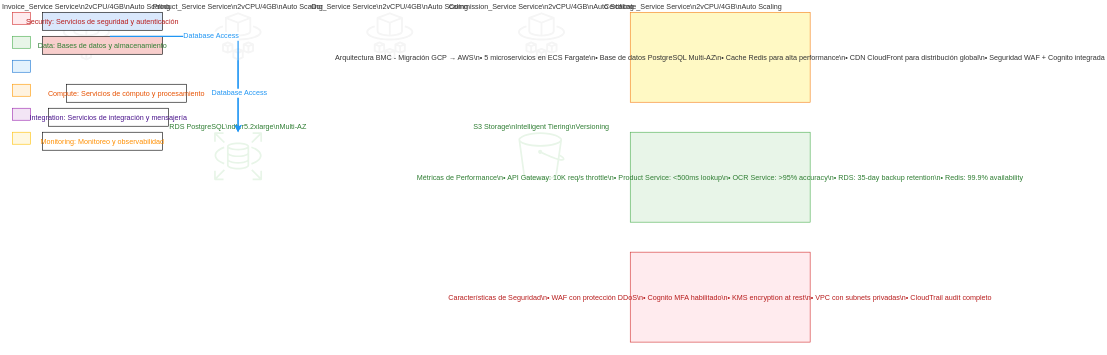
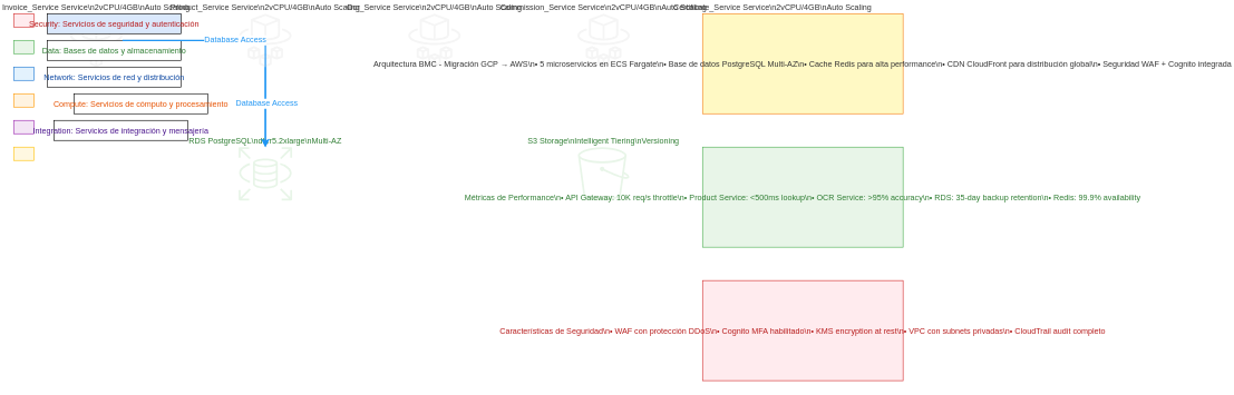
  <mxCell id="0" />
  <mxCell id="1" parent="0" />
  <mxCell id="2" value="Invoice_Service Service\n2vCPU/4GB\nAuto Scaling" style="shape=mxgraph.aws4.fargate;fillColor=#F5F5F5;strokeColor=#666666;fontColor=#333333;fontSize=12;labelPosition=bottom;verticalLabelPosition=top;align=center;verticalAlign=bottom;" vertex="1" parent="1"><mxGeometry x="83" y="20" width="120" height="80" as="geometry" /></mxCell>
  <mxCell id="3" value="Product_Service Service\n2vCPU/4GB\nAuto Scaling" style="shape=mxgraph.aws4.fargate;fillColor=#F5F5F5;strokeColor=#666666;fontColor=#333333;fontSize=12;labelPosition=bottom;verticalLabelPosition=top;align=center;verticalAlign=bottom;" vertex="1" parent="1"><mxGeometry x="336" y="20" width="120" height="80" as="geometry" /></mxCell>
  <mxCell id="4" value="Ocr_Service Service\n2vCPU/4GB\nAuto Scaling" style="shape=mxgraph.aws4.fargate;fillColor=#F5F5F5;strokeColor=#666666;fontColor=#333333;fontSize=12;labelPosition=bottom;verticalLabelPosition=top;align=center;verticalAlign=bottom;" vertex="1" parent="1"><mxGeometry x="589" y="20" width="120" height="80" as="geometry" /></mxCell>
  <mxCell id="5" value="Commission_Service Service\n2vCPU/4GB\nAuto Scaling" style="shape=mxgraph.aws4.fargate;fillColor=#F5F5F5;strokeColor=#666666;fontColor=#333333;fontSize=12;labelPosition=bottom;verticalLabelPosition=top;align=center;verticalAlign=bottom;" vertex="1" parent="1"><mxGeometry x="842" y="20" width="120" height="80" as="geometry" /></mxCell>
  <mxCell id="6" value="Certificate_Service Service\n2vCPU/4GB\nAuto Scaling" style="shape=mxgraph.aws4.fargate;fillColor=#F5F5F5;strokeColor=#666666;fontColor=#333333;fontSize=12;labelPosition=bottom;verticalLabelPosition=top;align=center;verticalAlign=bottom;" vertex="1" parent="1"><mxGeometry x="1095" y="20" width="120" height="80" as="geometry" /></mxCell>
  <mxCell id="7" value="RDS PostgreSQL\ndb.r5.2xlarge\nMulti-AZ" style="shape=mxgraph.aws4.rds;fillColor=#E8F5E8;strokeColor=#4CAF50;fontColor=#2E7D32;fontSize=12;labelPosition=bottom;verticalLabelPosition=top;align=center;verticalAlign=bottom;" vertex="1" parent="1"><mxGeometry x="336" y="220" width="120" height="80" as="geometry" /></mxCell>
  <mxCell id="8" value="S3 Storage\nIntelligent Tiering\nVersioning" style="shape=mxgraph.aws4.s3;fillColor=#E8F5E8;strokeColor=#4CAF50;fontColor=#2E7D32;fontSize=12;labelPosition=bottom;verticalLabelPosition=top;align=center;verticalAlign=bottom;" vertex="1" parent="1"><mxGeometry x="842" y="220" width="120" height="80" as="geometry" /></mxCell>
  <mxCell id="9" value="" style="fillColor=#FFEBEE;strokeColor=#D32F2F;fontColor=#000000;fontSize=12;" vertex="1" parent="1"><mxGeometry x="20" y="20" width="30" height="20" as="geometry" /></mxCell>
  <mxCell id="10" value="Security: Servicios de seguridad y autenticación" style="fillColor=#dae8fc;strokeColor=#000000;fontColor=#B71C1C;fontSize=12;" vertex="1" parent="1"><mxGeometry x="70" y="20" width="200" height="30" as="geometry" /></mxCell>
  <mxCell id="11" value="" style="fillColor=#E8F5E8;strokeColor=#4CAF50;fontColor=#000000;fontSize=12;" vertex="1" parent="1"><mxGeometry x="20" y="60" width="30" height="20" as="geometry" /></mxCell>
- <mxCell id="12" value="Data: Bases de datos y almacenamiento" style="fillColor=#f8cecc;strokeColor=#000000;fontColor=#2E7D32;fontSize=12;" vertex="1" parent="1"><mxGeometry x="70" y="60" width="200" height="30" as="geometry" /></mxCell>
+ <mxCell id="12" value="Data: Bases de datos y almacenamiento" style="fillColor=#FFFFFF;strokeColor=#000000;fontColor=#2E7D32;fontSize=12;" vertex="1" parent="1"><mxGeometry x="70" y="60" width="200" height="30" as="geometry" /></mxCell>
  <mxCell id="13" value="" style="fillColor=#E3F2FD;strokeColor=#1976D2;fontColor=#000000;fontSize=12;" vertex="1" parent="1"><mxGeometry x="20" y="100" width="30" height="20" as="geometry" /></mxCell>
+ <mxCell id="14" value="Network: Servicios de red y distribución" style="fillColor=#FFFFFF;strokeColor=#000000;fontColor=#0D47A1;fontSize=12;" vertex="1" parent="1"><mxGeometry x="70" y="100" width="200" height="30" as="geometry" /></mxCell>
  <mxCell id="15" value="" style="fillColor=#FFF3E0;strokeColor=#FF9800;fontColor=#000000;fontSize=12;" vertex="1" parent="1"><mxGeometry x="20" y="140" width="30" height="20" as="geometry" /></mxCell>
  <mxCell id="16" value="Compute: Servicios de cómputo y procesamiento" style="fillColor=#FFFFFF;strokeColor=#000000;fontColor=#E65100;fontSize=12;" vertex="1" parent="1"><mxGeometry x="110" y="140" width="200" height="30" as="geometry" /></mxCell>
  <mxCell id="17" value="" style="fillColor=#F3E5F5;strokeColor=#9C27B0;fontColor=#000000;fontSize=12;" vertex="1" parent="1"><mxGeometry x="20" y="180" width="30" height="20" as="geometry" /></mxCell>
  <mxCell id="18" value="Integration: Servicios de integración y mensajería" style="fillColor=#FFFFFF;strokeColor=#000000;fontColor=#4A148C;fontSize=12;" vertex="1" parent="1"><mxGeometry x="80" y="180" width="200" height="30" as="geometry" /></mxCell>
  <mxCell id="19" value="" style="fillColor=#FFF8E1;strokeColor=#FFC107;fontColor=#000000;fontSize=12;" vertex="1" parent="1"><mxGeometry x="20" y="220" width="30" height="20" as="geometry" /></mxCell>
- <mxCell id="20" value="Monitoring: Monitoreo y observabilidad" style="fillColor=#FFFFFF;strokeColor=#000000;fontColor=#FF8F00;fontSize=12;" vertex="1" parent="1"><mxGeometry x="70" y="220" width="200" height="30" as="geometry" /></mxCell>
  <mxCell id="21" value="Arquitectura BMC - Migración GCP → AWS\n• 5 microservicios en ECS Fargate\n• Base de datos PostgreSQL Multi-AZ\n• Cache Redis para alta performance\n• CDN CloudFront para distribución global\n• Seguridad WAF + Cognito integrada" style="fillColor=#FFF9C4;strokeColor=#F57F17;fontColor=#333333;fontSize=12;" vertex="1" parent="1"><mxGeometry x="1050" y="20" width="300" height="150" as="geometry" /></mxCell>
  <mxCell id="22" value="Métricas de Performance\n• API Gateway: 10K req/s throttle\n• Product Service: &lt;500ms lookup\n• OCR Service: &gt;95% accuracy\n• RDS: 35-day backup retention\n• Redis: 99.9% availability" style="fillColor=#E8F5E8;strokeColor=#4CAF50;fontColor=#2E7D32;fontSize=12;" vertex="1" parent="1"><mxGeometry x="1050" y="220" width="300" height="150" as="geometry" /></mxCell>
  <mxCell id="23" value="Características de Seguridad\n• WAF con protección DDoS\n• Cognito MFA habilitado\n• KMS encryption at rest\n• VPC con subnets privadas\n• CloudTrail audit completo" style="fillColor=#FFEBEE;strokeColor=#D32F2F;fontColor=#B71C1C;fontSize=12;" vertex="1" parent="1"><mxGeometry x="1050" y="420" width="300" height="150" as="geometry" /></mxCell>
  <mxCell id="24" style="edgeStyle=orthogonalEdgeStyle;rounded=0;orthogonalLoop=1;jettySize=auto;html=1;strokeColor=#2196F3;strokeWidth=2;fontColor=#2196F3;" edge="1" parent="1" source="2" target="7"><mxGeometry relative="1" as="geometry"><Array as="points" /></mxGeometry></mxCell>
  <mxCell id="25" value="Database Access" style="edgeLabel;html=1;align=center;verticalAlign=middle;resizable=0;points=[];fontSize=12;fontColor=#2196F3;" vertex="1" connectable="0" parent="24"><mxGeometry x="-0.1" y="1" relative="1" as="geometry"><mxPoint as="offset" /></mxGeometry></mxCell>
  <mxCell id="26" style="edgeStyle=orthogonalEdgeStyle;rounded=0;orthogonalLoop=1;jettySize=auto;html=1;strokeColor=#2196F3;strokeWidth=2;fontColor=#2196F3;" edge="1" parent="1" source="3" target="7"><mxGeometry relative="1" as="geometry"><Array as="points" /></mxGeometry></mxCell>
  <mxCell id="27" value="Database Access" style="edgeLabel;html=1;align=center;verticalAlign=middle;resizable=0;points=[];fontSize=12;fontColor=#2196F3;" vertex="1" connectable="0" parent="26"><mxGeometry x="-0.1" y="1" relative="1" as="geometry"><mxPoint as="offset" /></mxGeometry></mxCell>
